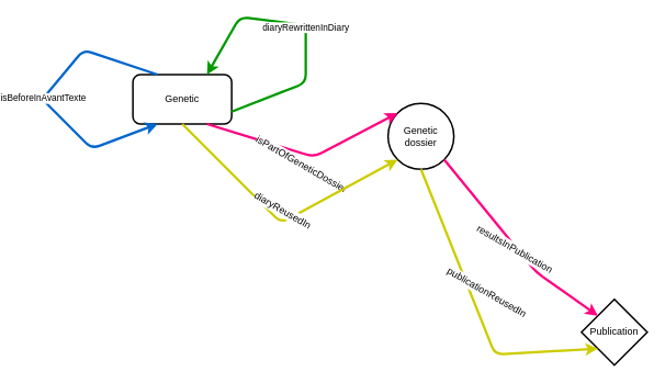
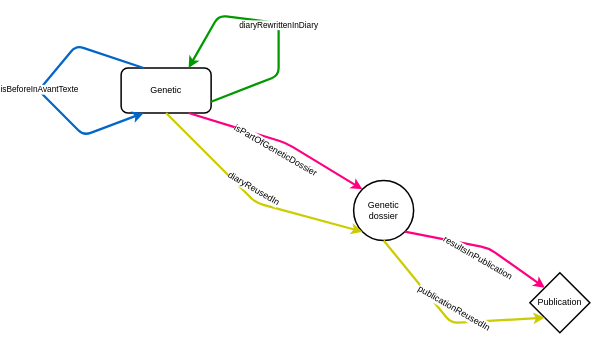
  <mxCell id="0" />
  <mxCell id="1" parent="0" />
  <mxCell id="2" value="Genetic" style="rounded=1;whiteSpace=wrap;html=1;strokeWidth=2;" vertex="1" parent="1"><mxGeometry x="130" y="90" width="120" height="60" as="geometry" /></mxCell>
- <mxCell id="3" value="Genetic dossier" style="ellipse;whiteSpace=wrap;html=1;aspect=fixed;strokeWidth=2;" vertex="1" parent="1"><mxGeometry x="440" y="125" width="80" height="80" as="geometry" /></mxCell>
+ <mxCell id="3" value="Genetic dossier" style="ellipse;whiteSpace=wrap;html=1;aspect=fixed;strokeWidth=2;" vertex="1" parent="1"><mxGeometry x="440" y="240" width="80" height="80" as="geometry" /></mxCell>
  <mxCell id="4" value="Publication" style="rhombus;whiteSpace=wrap;html=1;strokeWidth=2;" vertex="1" parent="1"><mxGeometry x="675" y="363" width="80" height="80" as="geometry" /></mxCell>
  <mxCell id="5" value="" style="endArrow=classic;html=1;entryX=0;entryY=0;entryDx=0;entryDy=0;exitX=0.75;exitY=1;exitDx=0;exitDy=0;strokeColor=#FF0080;strokeWidth=3;" edge="1" parent="1" source="2" target="3"><mxGeometry width="50" height="50" relative="1" as="geometry"><mxPoint x="130" y="540" as="sourcePoint" /><mxPoint x="180" y="490" as="targetPoint" /><Array as="points"><mxPoint x="350" y="190" /></Array></mxGeometry></mxCell>
  <mxCell id="6" value="isPartOfGeneticDossier" style="text;html=1;resizable=0;points=[];align=center;verticalAlign=middle;labelBackgroundColor=#ffffff;rotation=30;" vertex="1" connectable="0" parent="5"><mxGeometry x="-0.136" y="4" relative="1" as="geometry"><mxPoint x="10" y="20.5" as="offset" /></mxGeometry></mxCell>
  <mxCell id="7" value="isBeforeInAvantTexte&lt;br&gt;" style="endArrow=classic;html=1;entryX=0.25;entryY=1;entryDx=0;entryDy=0;exitX=0.25;exitY=0;exitDx=0;exitDy=0;strokeWidth=3;strokeColor=#0066CC;" edge="1" parent="1" source="2" target="2"><mxGeometry width="50" height="50" relative="1" as="geometry"><mxPoint x="130" y="540" as="sourcePoint" /><mxPoint x="180" y="490" as="targetPoint" /><Array as="points"><mxPoint x="70" y="60" /><mxPoint x="20" y="120" /><mxPoint x="80" y="180" /></Array></mxGeometry></mxCell>
  <mxCell id="8" value="" style="endArrow=classic;html=1;entryX=0;entryY=0;entryDx=0;entryDy=0;exitX=1;exitY=1;exitDx=0;exitDy=0;strokeWidth=3;strokeColor=#FF0080;" edge="1" parent="1" source="3" target="4"><mxGeometry width="50" height="50" relative="1" as="geometry"><mxPoint x="230" y="160" as="sourcePoint" /><mxPoint x="450" y="290" as="targetPoint" /><Array as="points"><mxPoint x="620" y="330" /></Array></mxGeometry></mxCell>
  <mxCell id="9" value="resultsInPublication" style="text;html=1;resizable=0;points=[];align=center;verticalAlign=middle;labelBackgroundColor=#ffffff;rotation=30;" vertex="1" connectable="0" parent="8"><mxGeometry x="-0.136" y="4" relative="1" as="geometry"><mxPoint x="9" y="20.5" as="offset" /></mxGeometry></mxCell>
  <mxCell id="10" value="diaryRewrittenInDiary" style="endArrow=classic;html=1;entryX=0.75;entryY=0;entryDx=0;entryDy=0;exitX=1;exitY=0.75;exitDx=0;exitDy=0;strokeWidth=3;strokeColor=#009900;" edge="1" parent="1" source="2" target="2"><mxGeometry width="50" height="50" relative="1" as="geometry"><mxPoint x="-30" y="530" as="sourcePoint" /><mxPoint x="20" y="480" as="targetPoint" /><Array as="points"><mxPoint x="340" y="100" /><mxPoint x="340" y="30" /><mxPoint x="260" y="20" /></Array></mxGeometry></mxCell>
  <mxCell id="11" value="" style="endArrow=classic;html=1;exitX=0.5;exitY=1;exitDx=0;exitDy=0;strokeColor=#CCCC00;strokeWidth=3;entryX=0;entryY=1;entryDx=0;entryDy=0;" edge="1" parent="1" source="2" target="3"><mxGeometry width="50" height="50" relative="1" as="geometry"><mxPoint x="230" y="160" as="sourcePoint" /><mxPoint x="410" y="300" as="targetPoint" /><Array as="points"><mxPoint x="310" y="270" /></Array></mxGeometry></mxCell>
  <mxCell id="12" value="diaryReusedIn" style="text;html=1;resizable=0;points=[];align=center;verticalAlign=middle;labelBackgroundColor=#ffffff;rotation=30;" vertex="1" connectable="0" parent="11"><mxGeometry x="-0.136" y="4" relative="1" as="geometry"><mxPoint x="17.5" y="6" as="offset" /></mxGeometry></mxCell>
  <mxCell id="13" value="" style="endArrow=classic;html=1;exitX=0.5;exitY=1;exitDx=0;exitDy=0;strokeColor=#CCCC00;strokeWidth=3;entryX=0;entryY=1;entryDx=0;entryDy=0;" edge="1" parent="1" source="3" target="4"><mxGeometry width="50" height="50" relative="1" as="geometry"><mxPoint x="200" y="160" as="sourcePoint" /><mxPoint x="462" y="318" as="targetPoint" /><Array as="points"><mxPoint x="570" y="430" /></Array></mxGeometry></mxCell>
  <mxCell id="14" value="publicationReusedIn" style="text;html=1;resizable=0;points=[];align=center;verticalAlign=middle;labelBackgroundColor=#ffffff;rotation=30;" vertex="1" connectable="0" parent="13"><mxGeometry x="-0.136" y="4" relative="1" as="geometry"><mxPoint x="17.5" y="3" as="offset" /></mxGeometry></mxCell>
